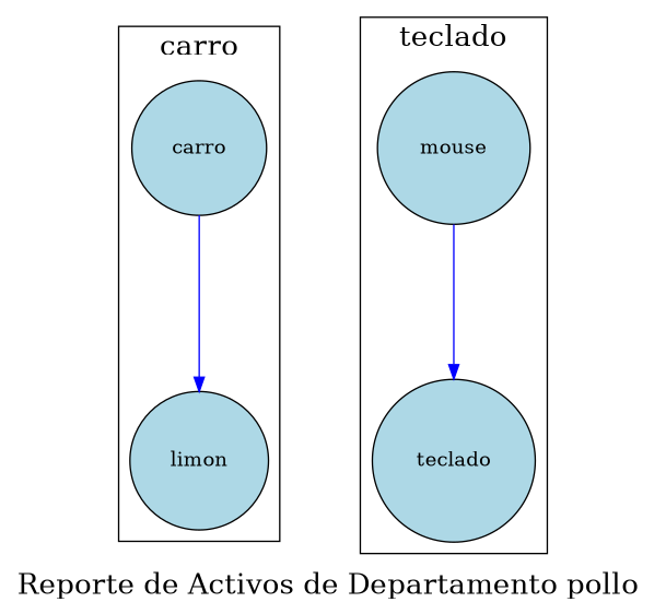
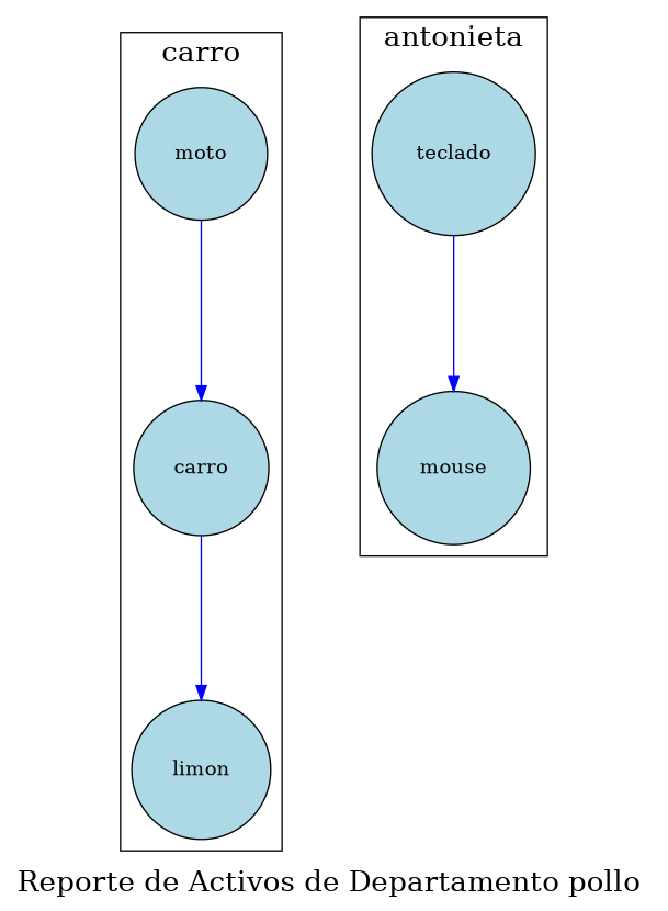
  digraph {
    fontcolor=black
    fontsize=20
    label="Reporte de Activos de Departamento pollo "
    nodesep=1
    ranksep=1.5
    node [fillcolor=lightblue margin=0.2 shape=circle style=filled]
    edge [color=blue style=solid]
+   n1 [label=moto]
    n2 [label=limon]
    n3 [label=carro]
    n4 [label=mouse]
    n5 [label=teclado]
    subgraph cluster_1 {
      label=juanito
    }
    subgraph cluster_2 {
      label=carro
+     n1
      n2
      n3
    }
    subgraph cluster_3 {
      label=kevin
    }
    subgraph cluster_4 {
      label=matasano
    }
    subgraph cluster_5 {
-     label=teclado
+     label=antonieta
      n4
      n5
    }
+   n1 -> n3
    n3 -> n2
-   n4 -> n5
+   n5 -> n4
  }
